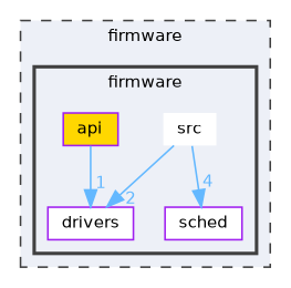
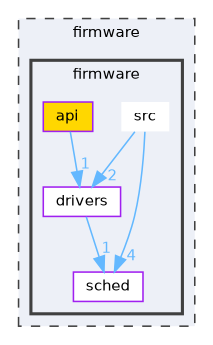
  digraph {
    compound=true
    node [fontname=Helvetica fontsize=10 shape=box style=filled fillcolor=white color=purple]
    edge [color=steelblue1 fontcolor=steelblue1 fontname=Helvetica fontsize=10 headlabel=1 labeldistance=1.5 labelfontname=Helvetica labelfontsize=10]
    n1 [height=0.2 label=src shape=plaintext width=0.4]
    n2 [fillcolor=gold height=0.2 label=api width=0.4]
    n3 [height=0.2 label=drivers width=0.4]
    n4 [height=0.2 label=sched width=0.4]
    subgraph cluster_1 {
      bgcolor="#edf0f7"
      fontname=Helvetica
      fontsize=10
      label=firmware
      pencolor=grey25
      style="filled,dashed"
      subgraph cluster_2 {
        bgcolor="#edf0f7"
        fontname=Helvetica
        fontsize=10
        pencolor=grey25
        style="filled,bold"
        n1
        n2
        n3
        n4
      }
    }
    n1 -> n3 [headlabel=2]
    n1 -> n4 [headlabel=4]
    n2 -> n3
+   n3 -> n4
  }
